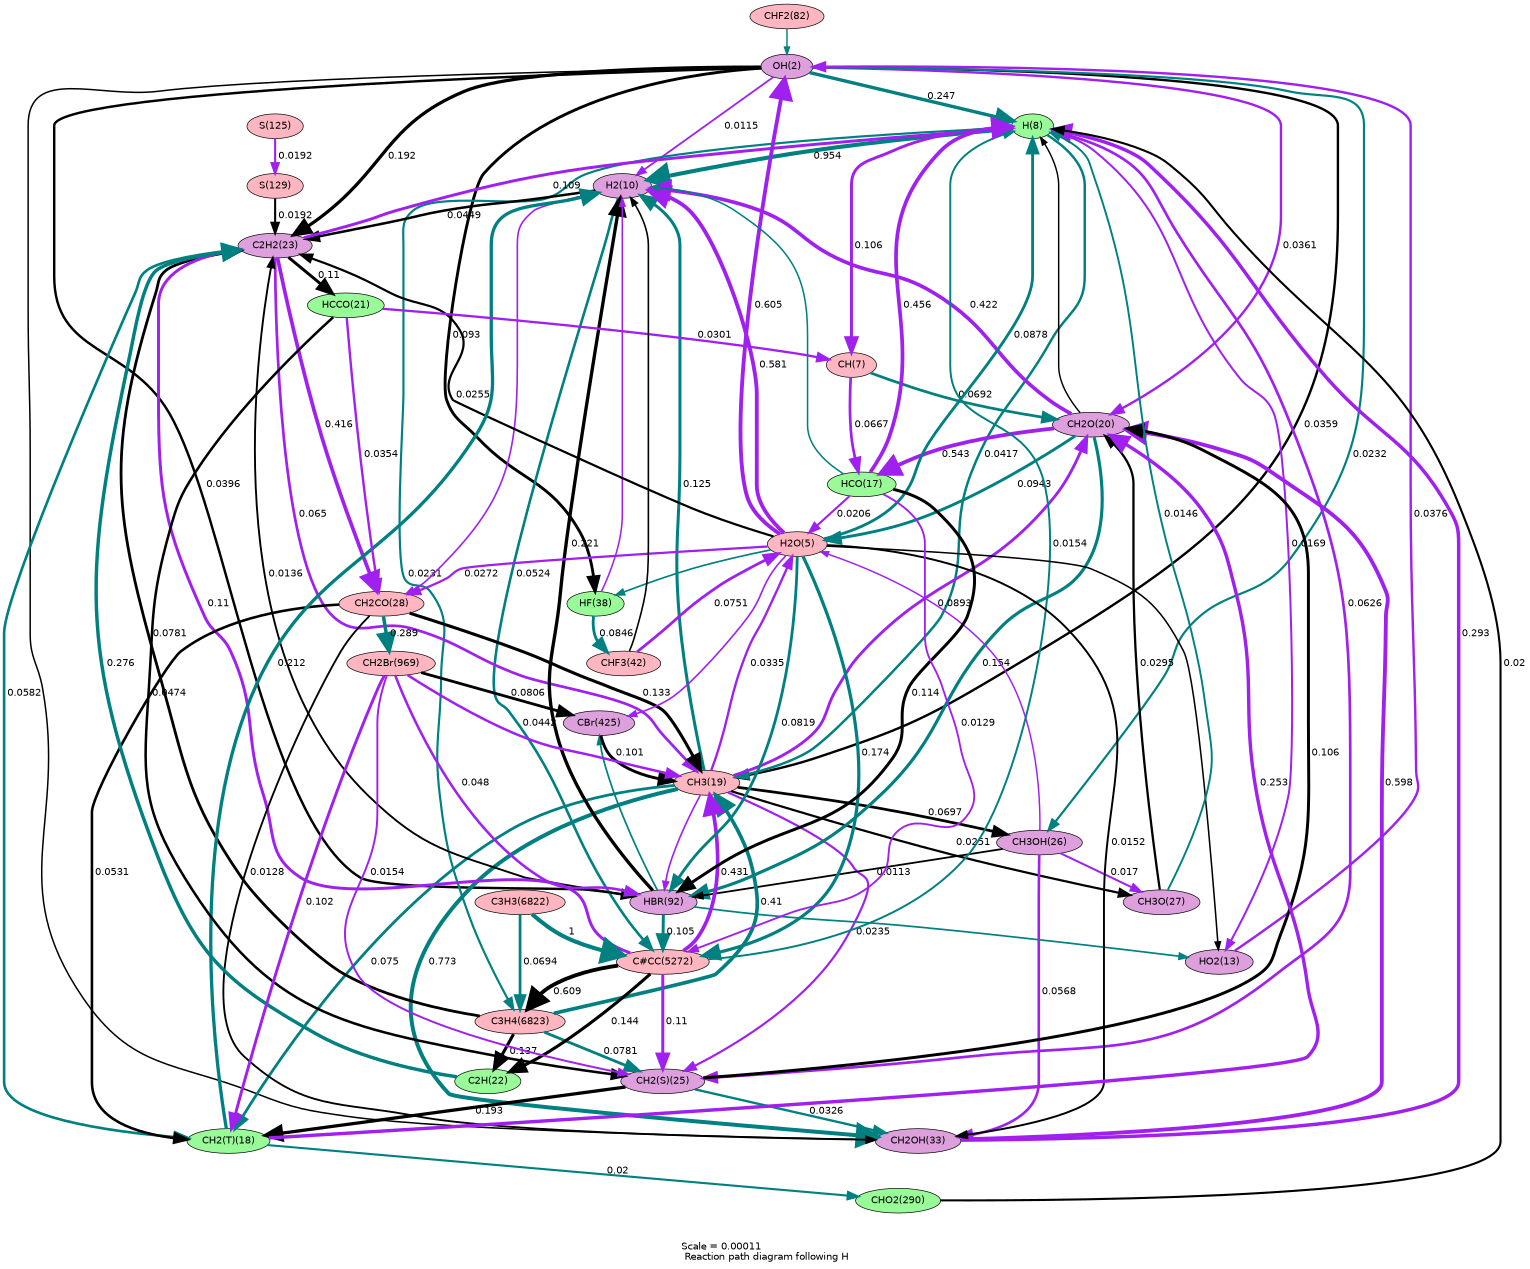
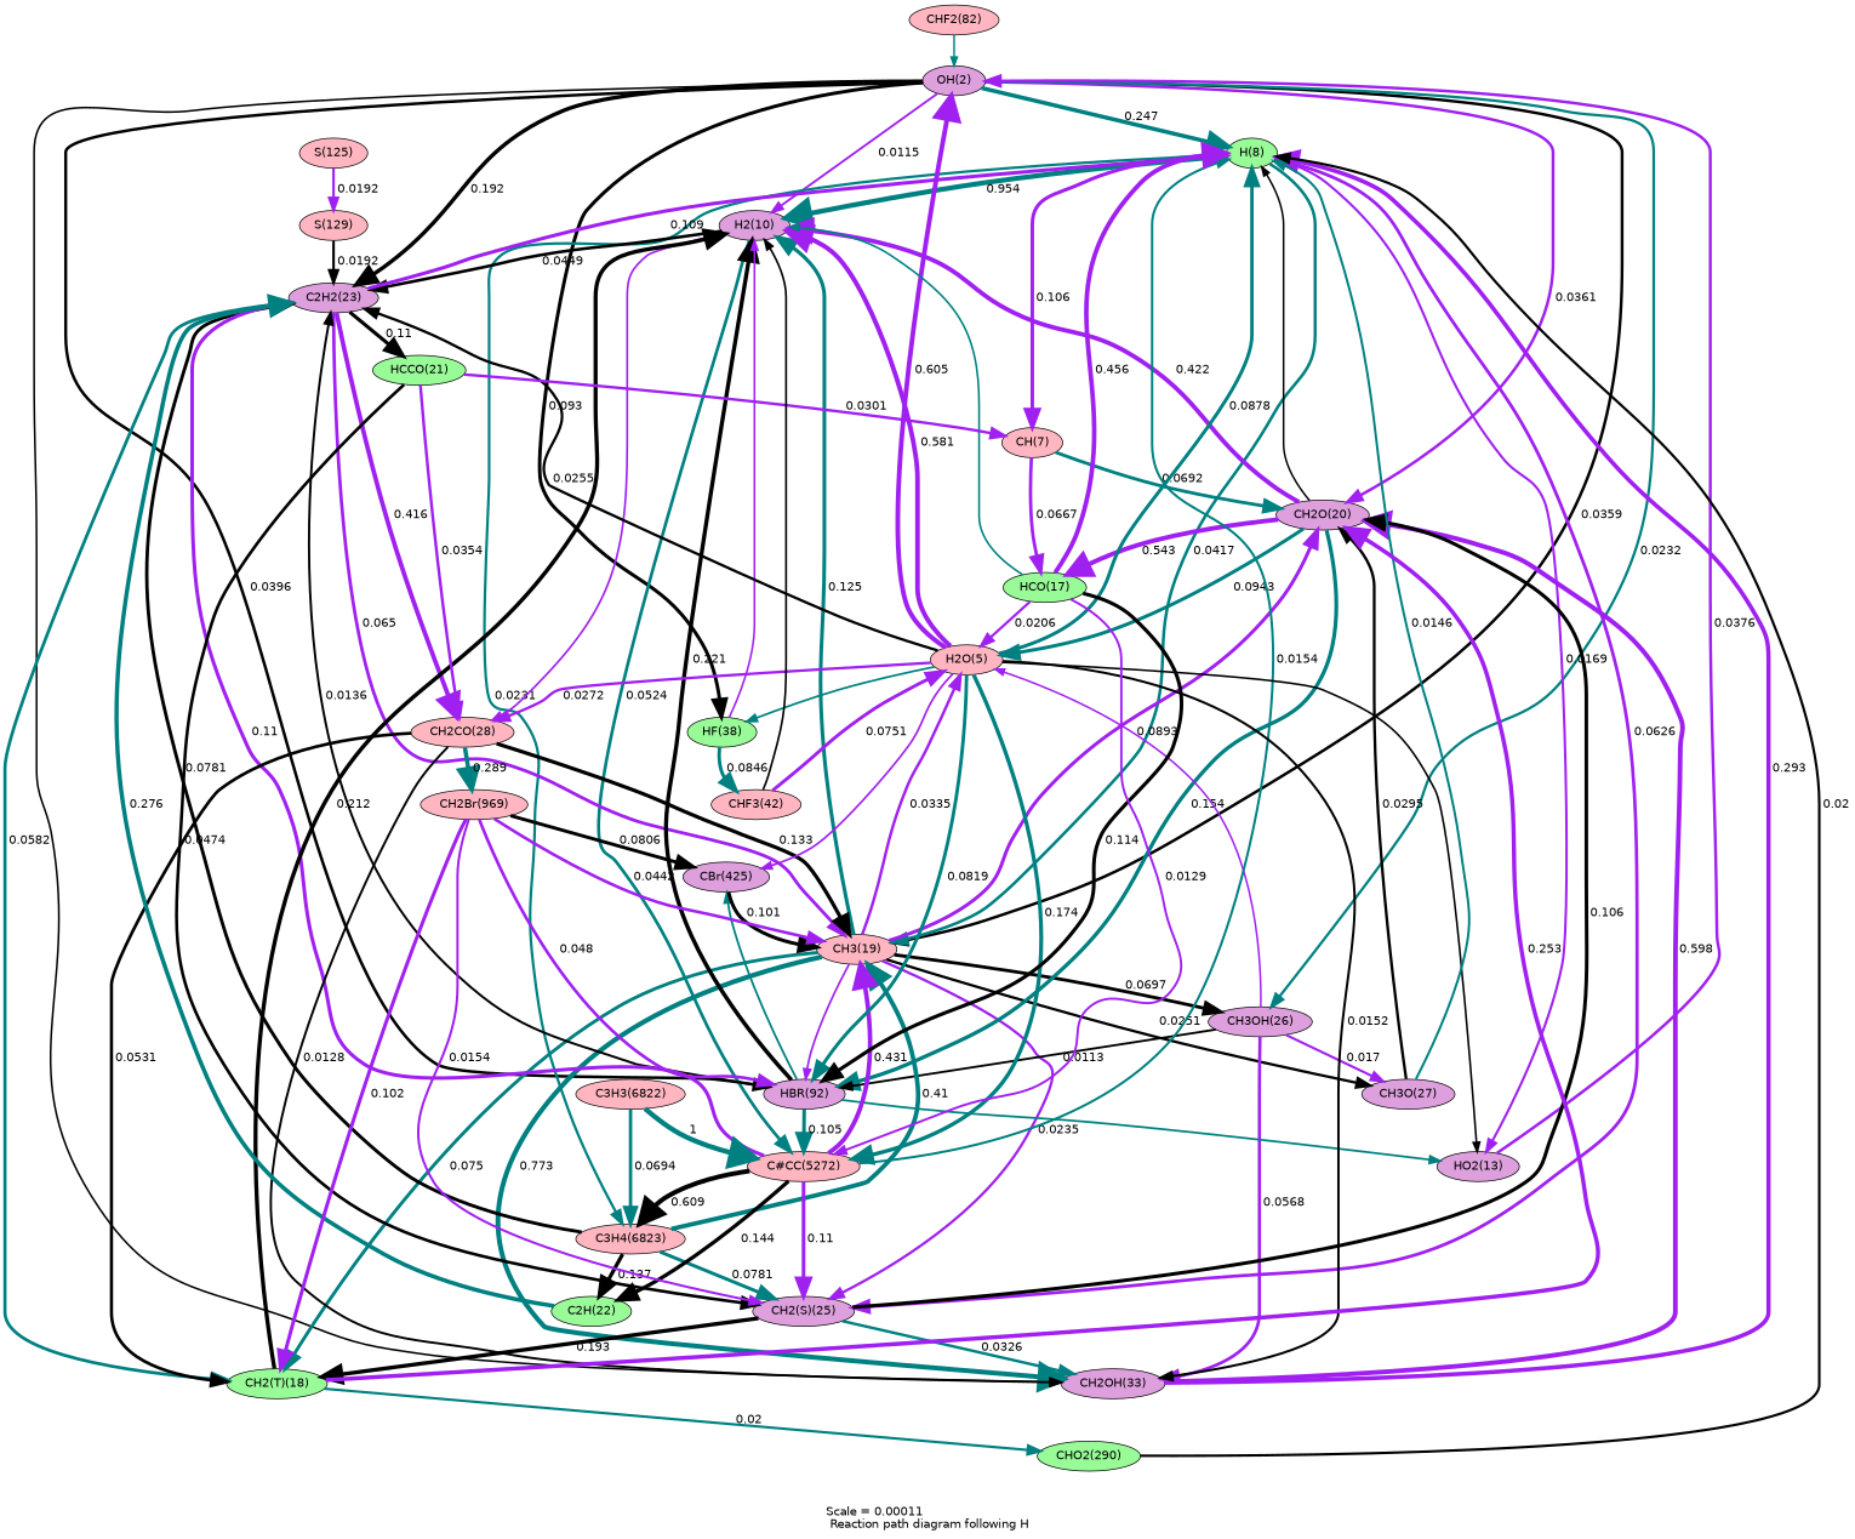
  digraph {
    fontname=Helvetica
    label="Scale = 0.00011\l Reaction path diagram following H"
    node [fillcolor=lightpink fontname=Helvetica style=filled]
    edge [arrowsize=1.58 color=purple fontname=Helvetica penwidth=2.36]
    n1 [fillcolor=plum label="OH(2)"]
    n2 [fillcolor=palegreen label="H(8)"]
    n3 [fillcolor=plum label="H2(10)"]
    n4 [label="CH3(19)"]
    n5 [fillcolor=plum label="CH2O(20)"]
    n6 [fillcolor=plum label="C2H2(23)"]
    n7 [fillcolor=plum label="CH2OH(33)"]
    n8 [fillcolor=plum label="CH3OH(26)"]
    n9 [fillcolor=plum label="HBR(92)"]
    n10 [fillcolor=palegreen label="HF(38)"]
    n11 [fillcolor=plum label="HO2(13)"]
    n12 [label="CH(7)"]
    n13 [fillcolor=plum label="CH2(S)(25)"]
    n14 [label="C3H4(6823)"]
    n15 [label="C#CC(5272)"]
    n16 [label="CH2CO(28)"]
    n17 [label="H2O(5)"]
    n18 [fillcolor=plum label="CH3O(27)"]
    n19 [fillcolor=palegreen label="CH2(T)(18)"]
    n20 [fillcolor=palegreen label="HCO(17)"]
    n21 [fillcolor=palegreen label="HCCO(21)"]
    n22 [fillcolor=plum label="CBr(425)"]
    n23 [label="CHF3(42)"]
    n24 [fillcolor=palegreen label="C2H(22)"]
    n25 [label="CH2Br(969)"]
    n26 [fillcolor=palegreen label="CHO2(290)"]
    n27 [label="CHF2(82)"]
    n28 [label="S(129)"]
    n29 [label="S(125)"]
    n30 [label="C3H3(6822)"]
    n1 -> n2 [arrowsize=2.47 color=teal label=" 0.247" penwidth=4.94]
    n1 -> n3 [arrowsize=1.32 label=" 0.0115" penwidth=2.63]
    n1 -> n4 [arrowsize=1.74 color=black label=" 0.0359" penwidth=3.49]
    n1 -> n5 [arrowsize=1.75 label=" 0.0361" penwidth=3.49]
    n1 -> n6 [arrowsize=2.38 color=black label=" 0.192" penwidth=4.75]
    n1 -> n7 [arrowsize=1.09 color=black penwidth=2.18]
    n1 -> n8 [color=teal label=" 0.0232" penwidth=3.16]
    n1 -> n9 [arrowsize=1.78 color=black label=" 0.0396" penwidth=3.56]
    n1 -> n10 [arrowsize=2.1 color=black label=" 0.093" penwidth=4.21]
    n2 -> n3 [arrowsize=2.98 color=teal label=" 0.954" penwidth=5.96]
    n2 -> n4 [arrowsize=1.8 color=teal label=" 0.0417" penwidth=3.6]
    n2 -> n11 [arrowsize=1.46 label=" 0.0169" penwidth=2.92]
    n2 -> n12 [arrowsize=2.15 label=" 0.106" penwidth=4.3]
    n2 -> n13 [arrowsize=1.95 label=" 0.0626" penwidth=3.91]
    n2 -> n14 [color=teal label=" 0.0231" penwidth=3.16]
    n3 -> n6 [arrowsize=1.83 color=black label=" 0.0449" penwidth=3.66]
    n3 -> n15 [arrowsize=1.89 color=teal label=" 0.0524" penwidth=3.77]
    n3 -> n16 [arrowsize=1.18]
    n4 -> n3 [arrowsize=2.21 color=teal label=" 0.125" penwidth=4.43]
    n4 -> n5 [arrowsize=2.09 label=" 0.0893" penwidth=4.18]
    n4 -> n7 [arrowsize=2.9 color=teal label=" 0.773" penwidth=5.81]
    n4 -> n8 [arrowsize=1.99 color=black label=" 0.0697" penwidth=3.99]
    n4 -> n9 [arrowsize=1.18]
    n4 -> n13 [label=" 0.0235" penwidth=3.17]
    n4 -> n17 [arrowsize=1.72 label=" 0.0335" penwidth=3.44]
    n4 -> n18 [arrowsize=1.61 color=black label=" 0.0251" penwidth=3.22]
    n4 -> n19 [arrowsize=2.02 color=teal label=" 0.075" penwidth=4.04]
    n5 -> n2 [arrowsize=1.05 color=black penwidth=2.09]
    n5 -> n3 [arrowsize=2.67 label=" 0.422" penwidth=5.35]
    n5 -> n9 [arrowsize=2.29 color=teal label=" 0.154" penwidth=4.59]
    n5 -> n17 [arrowsize=2.11 color=teal label=" 0.0943" penwidth=4.22]
    n5 -> n20 [arrowsize=2.77 label=" 0.543" penwidth=5.54]
    n6 -> n2 [arrowsize=2.16 label=" 0.109" penwidth=4.32]
    n6 -> n4 [arrowsize=1.97 label=" 0.065" penwidth=3.94]
    n6 -> n16 [arrowsize=2.67 label=" 0.416" penwidth=5.34]
    n6 -> n19 [arrowsize=1.93 color=teal label=" 0.0582" penwidth=3.85]
    n6 -> n21 [arrowsize=2.17 color=black label=" 0.11" penwidth=4.33]
    n7 -> n2 [arrowsize=2.54 label=" 0.293" penwidth=5.07]
    n7 -> n5 [arrowsize=2.81 label=" 0.598" penwidth=5.61]
    n8 -> n7 [arrowsize=1.92 label=" 0.0568" penwidth=3.83]
    n8 -> n9 [arrowsize=1.31 color=black label=" 0.0113" penwidth=2.62]
    n8 -> n17 [arrowsize=1.07 penwidth=2.14]
    n8 -> n18 [arrowsize=1.46 label=" 0.017" penwidth=2.92]
    n9 -> n3 [arrowsize=2.43 color=black label=" 0.221" penwidth=4.86]
    n9 -> n6 [arrowsize=1.38 color=black label=" 0.0136" penwidth=2.76]
    n9 -> n11 [arrowsize=1.25 color=teal penwidth=2.49]
    n9 -> n15 [arrowsize=2.15 color=teal label=" 0.105" penwidth=4.3]
    n9 -> n22 [arrowsize=1.25 color=teal penwidth=2.49]
    n10 -> n3 [arrowsize=1.12 penwidth=2.23]
    n10 -> n23 [arrowsize=2.07 color=teal label=" 0.0846" penwidth=4.14]
    n11 -> n1 [arrowsize=1.76 label=" 0.0376" penwidth=3.52]
    n12 -> n5 [arrowsize=1.99 color=teal label=" 0.0692" penwidth=3.98]
    n12 -> n20 [arrowsize=1.98 label=" 0.0667" penwidth=3.96]
    n13 -> n5 [arrowsize=2.15 color=black label=" 0.106" penwidth=4.31]
    n13 -> n7 [arrowsize=1.71 color=teal label=" 0.0326" penwidth=3.42]
    n13 -> n19 [arrowsize=2.38 color=black label=" 0.193" penwidth=4.76]
    n14 -> n4 [arrowsize=2.66 color=teal label=" 0.41" penwidth=5.33]
    n14 -> n6 [arrowsize=2.04 color=black label=" 0.0781" penwidth=4.07]
    n14 -> n13 [arrowsize=2.04 color=teal label=" 0.0781" penwidth=4.08]
    n14 -> n24 [arrowsize=2.25 color=black label=" 0.137" penwidth=4.5]
    n15 -> n2 [arrowsize=1.43 color=teal label=" 0.0154" penwidth=2.85]
    n15 -> n4 [arrowsize=2.68 label=" 0.431" penwidth=5.36]
    n15 -> n6 [arrowsize=2.17 label=" 0.11" penwidth=4.33]
    n15 -> n13 [arrowsize=2.17 label=" 0.11" penwidth=4.33]
    n15 -> n14 [arrowsize=2.81 color=black label=" 0.609" penwidth=5.63]
    n15 -> n24 [arrowsize=2.27 color=black label=" 0.144" penwidth=4.53]
    n16 -> n4 [arrowsize=2.24 color=black label=" 0.133" penwidth=4.48]
    n16 -> n7 [arrowsize=1.36 color=black label=" 0.0128" penwidth=2.71]
    n16 -> n19 [arrowsize=1.89 color=black label=" 0.0531" penwidth=3.78]
    n16 -> n25 [arrowsize=2.53 color=teal label=" 0.289" penwidth=5.06]
    n17 -> n1 [arrowsize=2.81 label=" 0.605" penwidth=5.62]
    n17 -> n2 [arrowsize=2.08 color=teal label=" 0.0878" penwidth=4.16]
    n17 -> n3 [arrowsize=2.8 label=" 0.581" penwidth=5.59]
    n17 -> n6 [arrowsize=1.61 color=black label=" 0.0255" penwidth=3.23]
    n17 -> n7 [arrowsize=1.42 color=black label=" 0.0152" penwidth=2.84]
    n17 -> n9 [arrowsize=2.06 color=teal label=" 0.0819" penwidth=4.11]
    n17 -> n10 [arrowsize=1.22 color=teal penwidth=2.43]
    n17 -> n11 [arrowsize=1.11 color=black penwidth=2.23]
    n17 -> n15 [arrowsize=2.34 color=teal label=" 0.174" penwidth=4.68]
    n17 -> n16 [arrowsize=1.64 label=" 0.0272" penwidth=3.28]
    n17 -> n22 [arrowsize=1.18]
    n18 -> n2 [arrowsize=1.41 color=teal label=" 0.0146" penwidth=2.81]
    n18 -> n5 [arrowsize=1.67 color=black label=" 0.0295" penwidth=3.34]
-   n19 -> n3 [arrowsize=2.41 color=teal label=" 0.212" penwidth=4.83]
+   n19 -> n3 [arrowsize=2.41 color=black label=" 0.212" penwidth=4.83]
    n19 -> n5 [arrowsize=2.48 label=" 0.253" penwidth=4.96]
    n19 -> n26 [arrowsize=1.52 color=teal label=" 0.02" penwidth=3.05]
    n20 -> n2 [arrowsize=2.7 label=" 0.456" penwidth=5.41]
    n20 -> n3 [arrowsize=1.12 color=teal penwidth=2.24]
    n20 -> n9 [arrowsize=2.18 color=black label=" 0.114" penwidth=4.36]
    n20 -> n15 [arrowsize=1.36 label=" 0.0129" penwidth=2.72]
    n20 -> n17 [arrowsize=1.53 label=" 0.0206" penwidth=3.07]
    n21 -> n12 [arrowsize=1.68 label=" 0.0301" penwidth=3.36]
    n21 -> n13 [arrowsize=1.85 color=black label=" 0.0474" penwidth=3.7]
    n21 -> n16 [arrowsize=1.74 label=" 0.0354" penwidth=3.48]
    n22 -> n4 [arrowsize=2.13 color=black label=" 0.101" penwidth=4.27]
    n23 -> n3 [arrowsize=1.16 color=black penwidth=2.32]
    n23 -> n17 [arrowsize=2.02 label=" 0.0751" penwidth=4.05]
    n24 -> n6 [arrowsize=2.51 color=teal label=" 0.276" penwidth=5.03]
    n25 -> n4 [arrowsize=1.82 label=" 0.0442" penwidth=3.65]
    n25 -> n9 [arrowsize=1.85 label=" 0.048" penwidth=3.71]
    n25 -> n13 [arrowsize=1.42 label=" 0.0154" penwidth=2.85]
    n25 -> n19 [arrowsize=2.14 label=" 0.102" penwidth=4.28]
    n25 -> n22 [arrowsize=2.05 color=black label=" 0.0806" penwidth=4.1]
    n26 -> n2 [arrowsize=1.52 color=black label=" 0.02" penwidth=3.05]
    n27 -> n1 [arrowsize=1.04 color=teal penwidth=2.07]
    n28 -> n6 [arrowsize=1.51 color=black label=" 0.0192" penwidth=3.02]
    n29 -> n28 [arrowsize=1.51 label=" 0.0192" penwidth=3.02]
    n30 -> n14 [arrowsize=1.99 color=teal label=" 0.0694" penwidth=3.99]
    n30 -> n15 [arrowsize=3 color=teal label=" 1" penwidth=6]
  }
